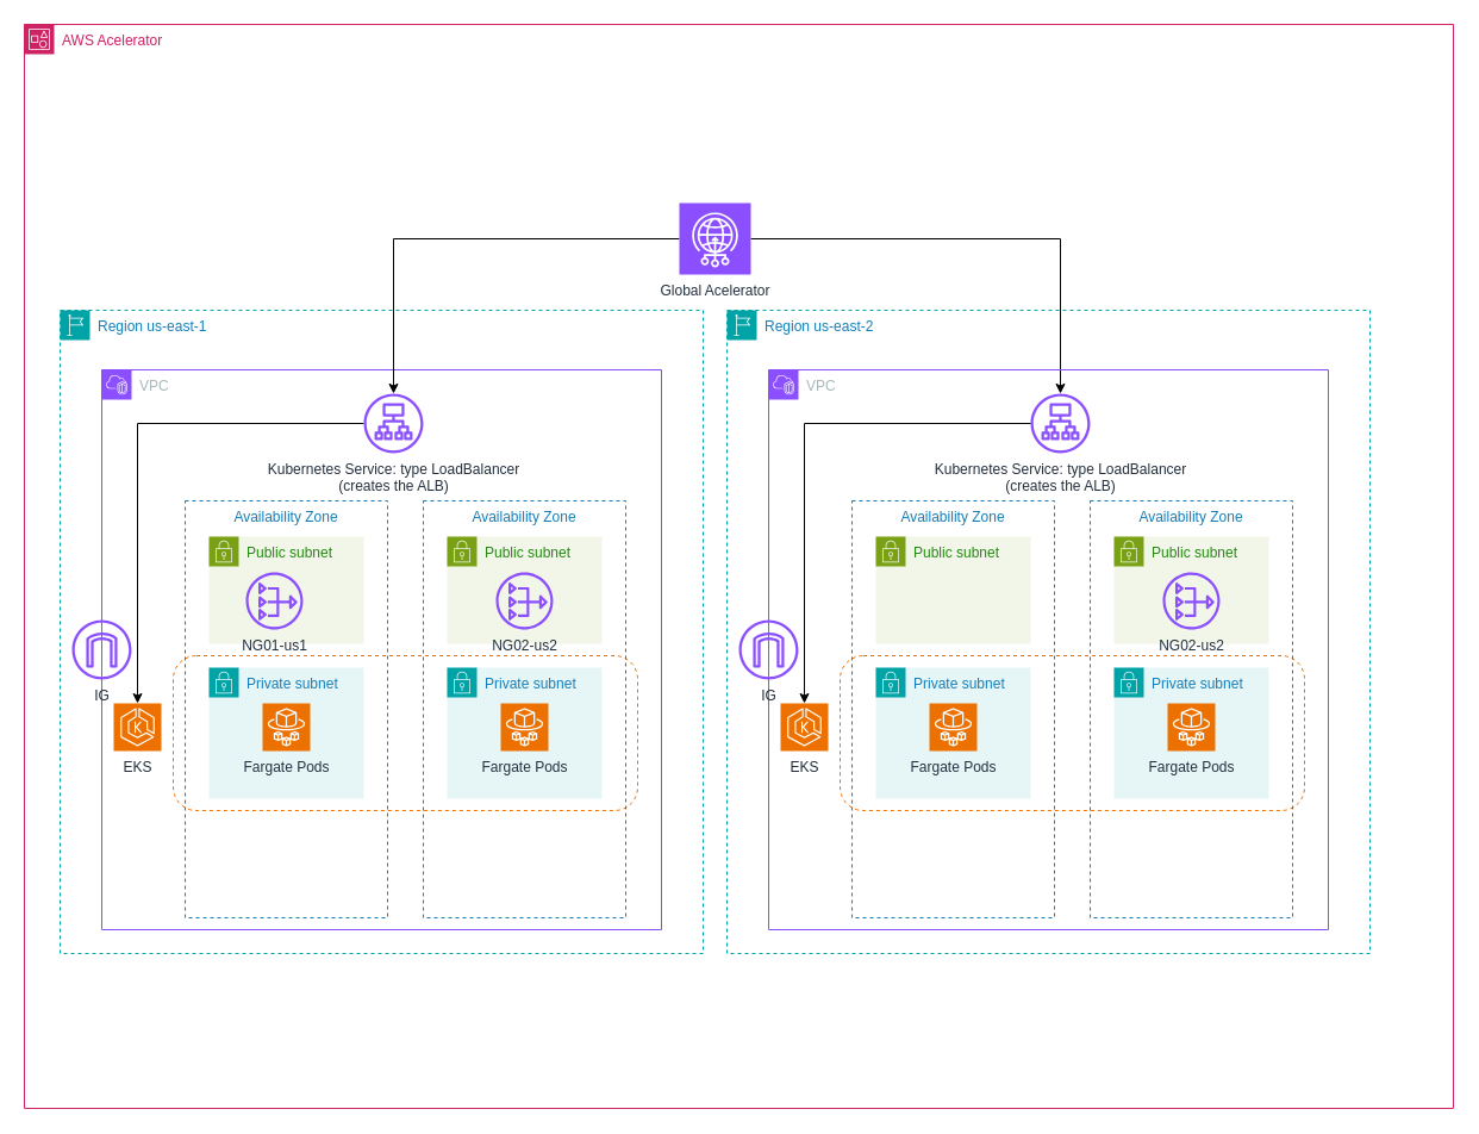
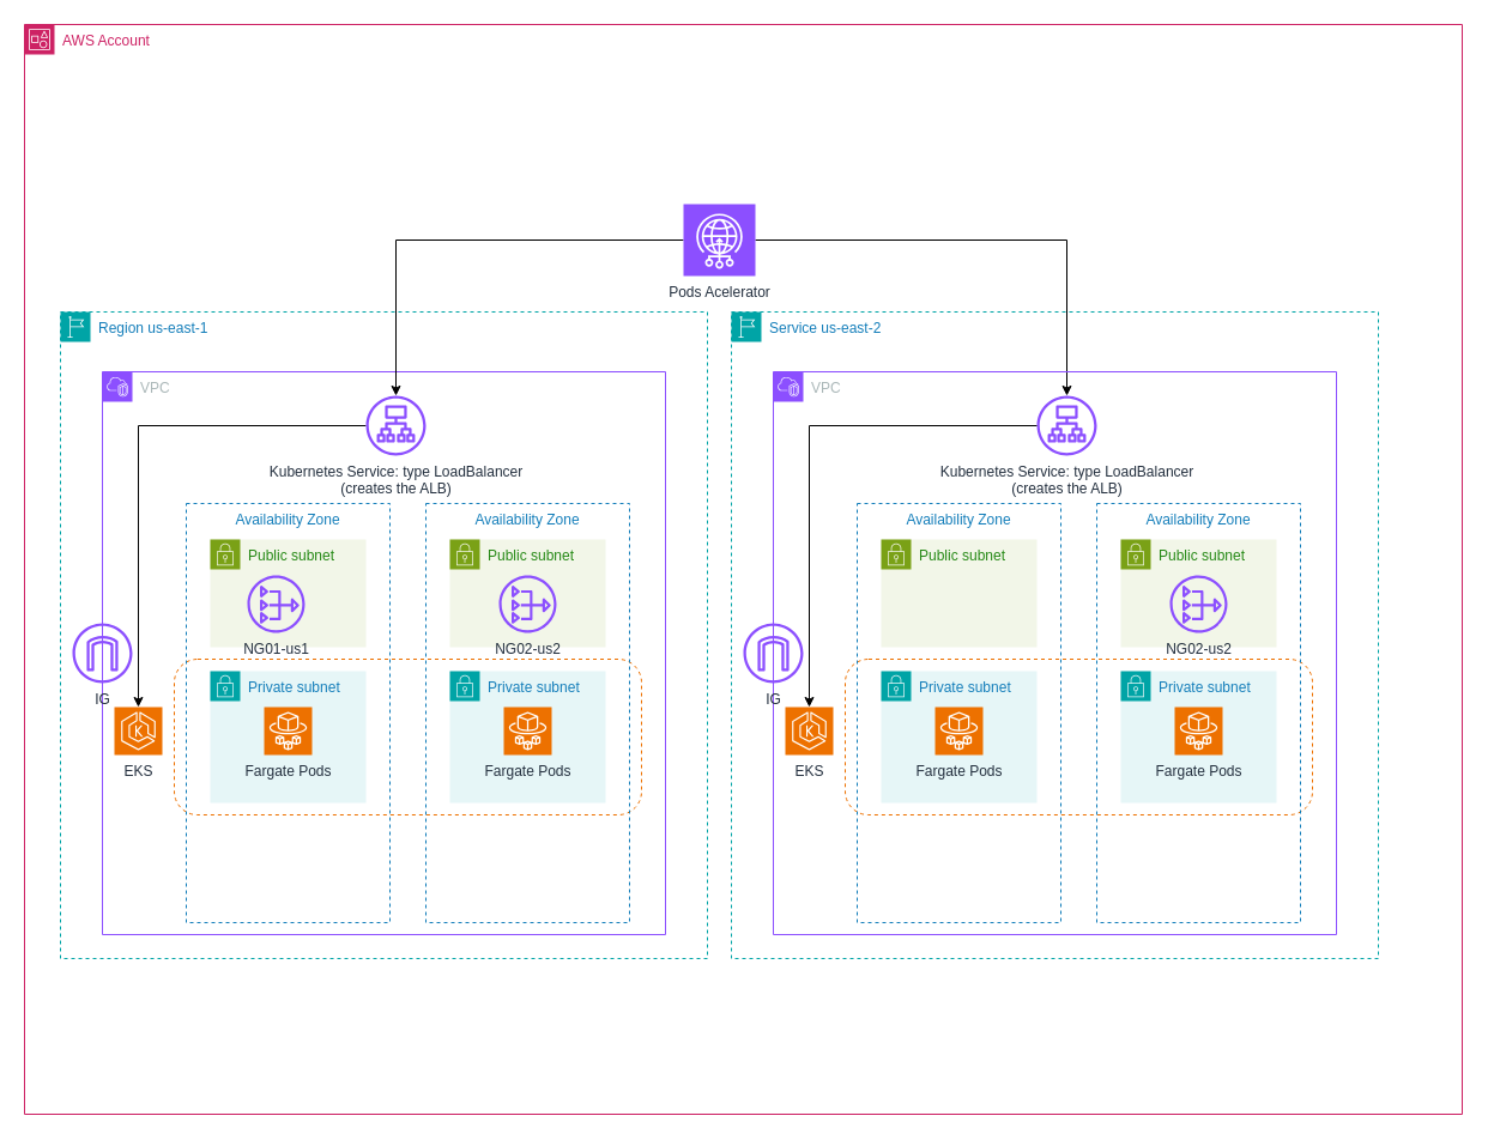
  <mxCell id="0" />
  <mxCell id="1" parent="0" />
- <mxCell id="2" value="AWS Acelerator" style="points=[[0,0],[0.25,0],[0.5,0],[0.75,0],[1,0],[1,0.25],[1,0.5],[1,0.75],[1,1],[0.75,1],[0.5,1],[0.25,1],[0,1],[0,0.75],[0,0.5],[0,0.25]];outlineConnect=0;gradientColor=none;html=1;whiteSpace=wrap;fontSize=12;fontStyle=0;container=1;pointerEvents=0;collapsible=0;recursiveResize=0;shape=mxgraph.aws4.group;grIcon=mxgraph.aws4.group_account;strokeColor=#CD2264;fillColor=none;verticalAlign=top;align=left;spacingLeft=30;fontColor=#CD2264;dashed=0;" vertex="1" parent="1"><mxGeometry x="20" y="20" width="1200" height="910" as="geometry" /></mxCell>
+ <mxCell id="2" value="AWS Account" style="points=[[0,0],[0.25,0],[0.5,0],[0.75,0],[1,0],[1,0.25],[1,0.5],[1,0.75],[1,1],[0.75,1],[0.5,1],[0.25,1],[0,1],[0,0.75],[0,0.5],[0,0.25]];outlineConnect=0;gradientColor=none;html=1;whiteSpace=wrap;fontSize=12;fontStyle=0;container=1;pointerEvents=0;collapsible=0;recursiveResize=0;shape=mxgraph.aws4.group;grIcon=mxgraph.aws4.group_account;strokeColor=#CD2264;fillColor=none;verticalAlign=top;align=left;spacingLeft=30;fontColor=#CD2264;dashed=0;" vertex="1" parent="1"><mxGeometry x="20" y="20" width="1200" height="910" as="geometry" /></mxCell>
  <mxCell id="3" value="Region us-east-1" style="points=[[0,0],[0.25,0],[0.5,0],[0.75,0],[1,0],[1,0.25],[1,0.5],[1,0.75],[1,1],[0.75,1],[0.5,1],[0.25,1],[0,1],[0,0.75],[0,0.5],[0,0.25]];outlineConnect=0;gradientColor=none;html=1;whiteSpace=wrap;fontSize=12;fontStyle=0;container=1;pointerEvents=0;collapsible=0;recursiveResize=0;shape=mxgraph.aws4.group;grIcon=mxgraph.aws4.group_region;strokeColor=#00A4A6;fillColor=none;verticalAlign=top;align=left;spacingLeft=30;fontColor=#147EBA;dashed=1;" vertex="1" parent="2"><mxGeometry x="30" y="240" width="540" height="540" as="geometry" /></mxCell>
  <mxCell id="4" value="VPC" style="points=[[0,0],[0.25,0],[0.5,0],[0.75,0],[1,0],[1,0.25],[1,0.5],[1,0.75],[1,1],[0.75,1],[0.5,1],[0.25,1],[0,1],[0,0.75],[0,0.5],[0,0.25]];outlineConnect=0;gradientColor=none;html=1;whiteSpace=wrap;fontSize=12;fontStyle=0;container=1;pointerEvents=0;collapsible=0;recursiveResize=0;shape=mxgraph.aws4.group;grIcon=mxgraph.aws4.group_vpc2;strokeColor=#8C4FFF;fillColor=none;verticalAlign=top;align=left;spacingLeft=30;fontColor=#AAB7B8;dashed=0;" vertex="1" parent="3"><mxGeometry x="35" y="50" width="470" height="470" as="geometry" /></mxCell>
  <mxCell id="5" value="EKS" style="sketch=0;points=[[0,0,0],[0.25,0,0],[0.5,0,0],[0.75,0,0],[1,0,0],[0,1,0],[0.25,1,0],[0.5,1,0],[0.75,1,0],[1,1,0],[0,0.25,0],[0,0.5,0],[0,0.75,0],[1,0.25,0],[1,0.5,0],[1,0.75,0]];outlineConnect=0;fontColor=#232F3E;fillColor=#ED7100;strokeColor=#ffffff;dashed=0;verticalLabelPosition=bottom;verticalAlign=top;align=center;html=1;fontSize=12;fontStyle=0;aspect=fixed;shape=mxgraph.aws4.resourceIcon;resIcon=mxgraph.aws4.eks;" vertex="1" parent="4"><mxGeometry x="10" y="280" width="40" height="40" as="geometry" /></mxCell>
  <mxCell id="6" style="edgeStyle=orthogonalEdgeStyle;rounded=0;orthogonalLoop=1;jettySize=auto;html=1;" edge="1" parent="4" source="7" target="5"><mxGeometry relative="1" as="geometry" /></mxCell>
  <mxCell id="7" value="&lt;div&gt;Kubernetes Service: type LoadBalancer&lt;/div&gt;&lt;div&gt;(creates the ALB)&lt;/div&gt;" style="sketch=0;outlineConnect=0;fontColor=#232F3E;gradientColor=none;fillColor=#8C4FFF;strokeColor=none;dashed=0;verticalLabelPosition=bottom;verticalAlign=top;align=center;html=1;fontSize=12;fontStyle=0;aspect=fixed;pointerEvents=1;shape=mxgraph.aws4.application_load_balancer;" vertex="1" parent="4"><mxGeometry x="220" y="20" width="50" height="50" as="geometry" /></mxCell>
  <mxCell id="8" value="" style="rounded=1;whiteSpace=wrap;html=1;dashed=1;strokeColor=light-dark(#ED7100,#FF8000);fillColor=none;" vertex="1" parent="4"><mxGeometry x="60" y="240" width="390" height="130" as="geometry" /></mxCell>
  <mxCell id="9" value="Availability Zone" style="fillColor=none;strokeColor=#147EBA;dashed=1;verticalAlign=top;fontStyle=0;fontColor=#147EBA;whiteSpace=wrap;html=1;" vertex="1" parent="4"><mxGeometry x="70" y="110" width="170" height="350" as="geometry" /></mxCell>
  <mxCell id="10" value="Public subnet" style="points=[[0,0],[0.25,0],[0.5,0],[0.75,0],[1,0],[1,0.25],[1,0.5],[1,0.75],[1,1],[0.75,1],[0.5,1],[0.25,1],[0,1],[0,0.75],[0,0.5],[0,0.25]];outlineConnect=0;gradientColor=none;html=1;whiteSpace=wrap;fontSize=12;fontStyle=0;container=0;pointerEvents=0;collapsible=0;recursiveResize=0;shape=mxgraph.aws4.group;grIcon=mxgraph.aws4.group_security_group;grStroke=0;strokeColor=#7AA116;fillColor=#F2F6E8;verticalAlign=top;align=left;spacingLeft=30;fontColor=#248814;dashed=0;" vertex="1" parent="4"><mxGeometry x="90" y="140" width="130" height="90" as="geometry" /></mxCell>
  <mxCell id="11" value="NG01-us1" style="sketch=0;outlineConnect=0;fontColor=#232F3E;gradientColor=none;fillColor=#8C4FFF;strokeColor=none;dashed=0;verticalLabelPosition=bottom;verticalAlign=top;align=center;html=1;fontSize=12;fontStyle=0;aspect=fixed;pointerEvents=1;shape=mxgraph.aws4.nat_gateway;container=0;" vertex="1" parent="4"><mxGeometry x="121" y="170" width="48" height="48" as="geometry" /></mxCell>
  <mxCell id="12" value="Private subnet" style="points=[[0,0],[0.25,0],[0.5,0],[0.75,0],[1,0],[1,0.25],[1,0.5],[1,0.75],[1,1],[0.75,1],[0.5,1],[0.25,1],[0,1],[0,0.75],[0,0.5],[0,0.25]];outlineConnect=0;gradientColor=none;html=1;whiteSpace=wrap;fontSize=12;fontStyle=0;container=0;pointerEvents=0;collapsible=0;recursiveResize=0;shape=mxgraph.aws4.group;grIcon=mxgraph.aws4.group_security_group;grStroke=0;strokeColor=#00A4A6;fillColor=#E6F6F7;verticalAlign=top;align=left;spacingLeft=30;fontColor=#147EBA;dashed=0;" vertex="1" parent="4"><mxGeometry x="90" y="250" width="130" height="110" as="geometry" /></mxCell>
  <mxCell id="13" value="Fargate Pods" style="sketch=0;points=[[0,0,0],[0.25,0,0],[0.5,0,0],[0.75,0,0],[1,0,0],[0,1,0],[0.25,1,0],[0.5,1,0],[0.75,1,0],[1,1,0],[0,0.25,0],[0,0.5,0],[0,0.75,0],[1,0.25,0],[1,0.5,0],[1,0.75,0]];outlineConnect=0;fontColor=#232F3E;fillColor=#ED7100;strokeColor=#ffffff;dashed=0;verticalLabelPosition=bottom;verticalAlign=top;align=center;html=1;fontSize=12;fontStyle=0;aspect=fixed;shape=mxgraph.aws4.resourceIcon;resIcon=mxgraph.aws4.fargate;container=0;" vertex="1" parent="4"><mxGeometry x="135" y="280" width="40" height="40" as="geometry" /></mxCell>
  <mxCell id="14" value="Availability Zone" style="fillColor=none;strokeColor=#147EBA;dashed=1;verticalAlign=top;fontStyle=0;fontColor=#147EBA;whiteSpace=wrap;html=1;" vertex="1" parent="4"><mxGeometry x="270" y="110" width="170" height="350" as="geometry" /></mxCell>
  <mxCell id="15" value="Public subnet" style="points=[[0,0],[0.25,0],[0.5,0],[0.75,0],[1,0],[1,0.25],[1,0.5],[1,0.75],[1,1],[0.75,1],[0.5,1],[0.25,1],[0,1],[0,0.75],[0,0.5],[0,0.25]];outlineConnect=0;gradientColor=none;html=1;whiteSpace=wrap;fontSize=12;fontStyle=0;container=0;pointerEvents=0;collapsible=0;recursiveResize=0;shape=mxgraph.aws4.group;grIcon=mxgraph.aws4.group_security_group;grStroke=0;strokeColor=#7AA116;fillColor=#F2F6E8;verticalAlign=top;align=left;spacingLeft=30;fontColor=#248814;dashed=0;" vertex="1" parent="4"><mxGeometry x="290" y="140" width="130" height="90" as="geometry" /></mxCell>
  <mxCell id="16" value="NG02-us2" style="sketch=0;outlineConnect=0;fontColor=#232F3E;gradientColor=none;fillColor=#8C4FFF;strokeColor=none;dashed=0;verticalLabelPosition=bottom;verticalAlign=top;align=center;html=1;fontSize=12;fontStyle=0;aspect=fixed;pointerEvents=1;shape=mxgraph.aws4.nat_gateway;container=0;" vertex="1" parent="4"><mxGeometry x="331" y="170" width="48" height="48" as="geometry" /></mxCell>
  <mxCell id="17" value="Private subnet" style="points=[[0,0],[0.25,0],[0.5,0],[0.75,0],[1,0],[1,0.25],[1,0.5],[1,0.75],[1,1],[0.75,1],[0.5,1],[0.25,1],[0,1],[0,0.75],[0,0.5],[0,0.25]];outlineConnect=0;gradientColor=none;html=1;whiteSpace=wrap;fontSize=12;fontStyle=0;container=0;pointerEvents=0;collapsible=0;recursiveResize=0;shape=mxgraph.aws4.group;grIcon=mxgraph.aws4.group_security_group;grStroke=0;strokeColor=#00A4A6;fillColor=#E6F6F7;verticalAlign=top;align=left;spacingLeft=30;fontColor=#147EBA;dashed=0;" vertex="1" parent="4"><mxGeometry x="290" y="250" width="130" height="110" as="geometry" /></mxCell>
  <mxCell id="18" value="Fargate Pods" style="sketch=0;points=[[0,0,0],[0.25,0,0],[0.5,0,0],[0.75,0,0],[1,0,0],[0,1,0],[0.25,1,0],[0.5,1,0],[0.75,1,0],[1,1,0],[0,0.25,0],[0,0.5,0],[0,0.75,0],[1,0.25,0],[1,0.5,0],[1,0.75,0]];outlineConnect=0;fontColor=#232F3E;fillColor=#ED7100;strokeColor=#ffffff;dashed=0;verticalLabelPosition=bottom;verticalAlign=top;align=center;html=1;fontSize=12;fontStyle=0;aspect=fixed;shape=mxgraph.aws4.resourceIcon;resIcon=mxgraph.aws4.fargate;container=0;" vertex="1" parent="4"><mxGeometry x="335" y="280" width="40" height="40" as="geometry" /></mxCell>
  <mxCell id="19" value="IG" style="sketch=0;outlineConnect=0;fontColor=#232F3E;gradientColor=none;fillColor=#8C4FFF;strokeColor=none;dashed=0;verticalLabelPosition=bottom;verticalAlign=top;align=center;html=1;fontSize=12;fontStyle=0;aspect=fixed;pointerEvents=1;shape=mxgraph.aws4.internet_gateway;" vertex="1" parent="3"><mxGeometry x="10" y="260" width="50" height="50" as="geometry" /></mxCell>
  <mxCell id="20" style="edgeStyle=orthogonalEdgeStyle;rounded=0;orthogonalLoop=1;jettySize=auto;html=1;" edge="1" parent="2" source="22" target="7"><mxGeometry relative="1" as="geometry" /></mxCell>
  <mxCell id="21" style="edgeStyle=orthogonalEdgeStyle;rounded=0;orthogonalLoop=1;jettySize=auto;html=1;" edge="1" parent="2" source="22" target="26"><mxGeometry relative="1" as="geometry" /></mxCell>
- <mxCell id="22" value="Global Acelerator" style="sketch=0;points=[[0,0,0],[0.25,0,0],[0.5,0,0],[0.75,0,0],[1,0,0],[0,1,0],[0.25,1,0],[0.5,1,0],[0.75,1,0],[1,1,0],[0,0.25,0],[0,0.5,0],[0,0.75,0],[1,0.25,0],[1,0.5,0],[1,0.75,0]];outlineConnect=0;fontColor=#232F3E;fillColor=#8C4FFF;strokeColor=#ffffff;dashed=0;verticalLabelPosition=bottom;verticalAlign=top;align=center;html=1;fontSize=12;fontStyle=0;aspect=fixed;shape=mxgraph.aws4.resourceIcon;resIcon=mxgraph.aws4.global_accelerator;" vertex="1" parent="2"><mxGeometry x="550" y="150" width="60" height="60" as="geometry" /></mxCell>
- <mxCell id="23" value="Region us-east-2" style="points=[[0,0],[0.25,0],[0.5,0],[0.75,0],[1,0],[1,0.25],[1,0.5],[1,0.75],[1,1],[0.75,1],[0.5,1],[0.25,1],[0,1],[0,0.75],[0,0.5],[0,0.25]];outlineConnect=0;gradientColor=none;html=1;whiteSpace=wrap;fontSize=12;fontStyle=0;container=1;pointerEvents=0;collapsible=0;recursiveResize=0;shape=mxgraph.aws4.group;grIcon=mxgraph.aws4.group_region;strokeColor=#00A4A6;fillColor=none;verticalAlign=top;align=left;spacingLeft=30;fontColor=#147EBA;dashed=1;" vertex="1" parent="2"><mxGeometry x="590" y="240" width="540" height="540" as="geometry" /></mxCell>
+ <mxCell id="22" value="Pods Acelerator" style="sketch=0;points=[[0,0,0],[0.25,0,0],[0.5,0,0],[0.75,0,0],[1,0,0],[0,1,0],[0.25,1,0],[0.5,1,0],[0.75,1,0],[1,1,0],[0,0.25,0],[0,0.5,0],[0,0.75,0],[1,0.25,0],[1,0.5,0],[1,0.75,0]];outlineConnect=0;fontColor=#232F3E;fillColor=#8C4FFF;strokeColor=#ffffff;dashed=0;verticalLabelPosition=bottom;verticalAlign=top;align=center;html=1;fontSize=12;fontStyle=0;aspect=fixed;shape=mxgraph.aws4.resourceIcon;resIcon=mxgraph.aws4.global_accelerator;" vertex="1" parent="2"><mxGeometry x="550" y="150" width="60" height="60" as="geometry" /></mxCell>
+ <mxCell id="23" value="Service us-east-2" style="points=[[0,0],[0.25,0],[0.5,0],[0.75,0],[1,0],[1,0.25],[1,0.5],[1,0.75],[1,1],[0.75,1],[0.5,1],[0.25,1],[0,1],[0,0.75],[0,0.5],[0,0.25]];outlineConnect=0;gradientColor=none;html=1;whiteSpace=wrap;fontSize=12;fontStyle=0;container=1;pointerEvents=0;collapsible=0;recursiveResize=0;shape=mxgraph.aws4.group;grIcon=mxgraph.aws4.group_region;strokeColor=#00A4A6;fillColor=none;verticalAlign=top;align=left;spacingLeft=30;fontColor=#147EBA;dashed=1;" vertex="1" parent="2"><mxGeometry x="590" y="240" width="540" height="540" as="geometry" /></mxCell>
  <mxCell id="24" value="VPC" style="points=[[0,0],[0.25,0],[0.5,0],[0.75,0],[1,0],[1,0.25],[1,0.5],[1,0.75],[1,1],[0.75,1],[0.5,1],[0.25,1],[0,1],[0,0.75],[0,0.5],[0,0.25]];outlineConnect=0;gradientColor=none;html=1;whiteSpace=wrap;fontSize=12;fontStyle=0;container=1;pointerEvents=0;collapsible=0;recursiveResize=0;shape=mxgraph.aws4.group;grIcon=mxgraph.aws4.group_vpc2;strokeColor=#8C4FFF;fillColor=none;verticalAlign=top;align=left;spacingLeft=30;fontColor=#AAB7B8;dashed=0;" vertex="1" parent="23"><mxGeometry x="35" y="50" width="470" height="470" as="geometry" /></mxCell>
  <mxCell id="25" value="EKS" style="sketch=0;points=[[0,0,0],[0.25,0,0],[0.5,0,0],[0.75,0,0],[1,0,0],[0,1,0],[0.25,1,0],[0.5,1,0],[0.75,1,0],[1,1,0],[0,0.25,0],[0,0.5,0],[0,0.75,0],[1,0.25,0],[1,0.5,0],[1,0.75,0]];outlineConnect=0;fontColor=#232F3E;fillColor=#ED7100;strokeColor=#ffffff;dashed=0;verticalLabelPosition=bottom;verticalAlign=top;align=center;html=1;fontSize=12;fontStyle=0;aspect=fixed;shape=mxgraph.aws4.resourceIcon;resIcon=mxgraph.aws4.eks;" vertex="1" parent="24"><mxGeometry x="10" y="280" width="40" height="40" as="geometry" /></mxCell>
  <mxCell id="26" value="&lt;div&gt;Kubernetes Service: type LoadBalancer&lt;/div&gt;&lt;div&gt;(creates the ALB)&lt;/div&gt;" style="sketch=0;outlineConnect=0;fontColor=#232F3E;gradientColor=none;fillColor=#8C4FFF;strokeColor=none;dashed=0;verticalLabelPosition=bottom;verticalAlign=top;align=center;html=1;fontSize=12;fontStyle=0;aspect=fixed;pointerEvents=1;shape=mxgraph.aws4.application_load_balancer;" vertex="1" parent="24"><mxGeometry x="220" y="20" width="50" height="50" as="geometry" /></mxCell>
  <mxCell id="27" value="" style="rounded=1;whiteSpace=wrap;html=1;dashed=1;strokeColor=light-dark(#ED7100,#FF8000);fillColor=none;" vertex="1" parent="24"><mxGeometry x="60" y="240" width="390" height="130" as="geometry" /></mxCell>
  <mxCell id="28" value="Availability Zone" style="fillColor=none;strokeColor=#147EBA;dashed=1;verticalAlign=top;fontStyle=0;fontColor=#147EBA;whiteSpace=wrap;html=1;" vertex="1" parent="24"><mxGeometry x="70" y="110" width="170" height="350" as="geometry" /></mxCell>
  <mxCell id="29" value="Public subnet" style="points=[[0,0],[0.25,0],[0.5,0],[0.75,0],[1,0],[1,0.25],[1,0.5],[1,0.75],[1,1],[0.75,1],[0.5,1],[0.25,1],[0,1],[0,0.75],[0,0.5],[0,0.25]];outlineConnect=0;gradientColor=none;html=1;whiteSpace=wrap;fontSize=12;fontStyle=0;container=0;pointerEvents=0;collapsible=0;recursiveResize=0;shape=mxgraph.aws4.group;grIcon=mxgraph.aws4.group_security_group;grStroke=0;strokeColor=#7AA116;fillColor=#F2F6E8;verticalAlign=top;align=left;spacingLeft=30;fontColor=#248814;dashed=0;" vertex="1" parent="24"><mxGeometry x="90" y="140" width="130" height="90" as="geometry" /></mxCell>
  <mxCell id="30" value="Private subnet" style="points=[[0,0],[0.25,0],[0.5,0],[0.75,0],[1,0],[1,0.25],[1,0.5],[1,0.75],[1,1],[0.75,1],[0.5,1],[0.25,1],[0,1],[0,0.75],[0,0.5],[0,0.25]];outlineConnect=0;gradientColor=none;html=1;whiteSpace=wrap;fontSize=12;fontStyle=0;container=0;pointerEvents=0;collapsible=0;recursiveResize=0;shape=mxgraph.aws4.group;grIcon=mxgraph.aws4.group_security_group;grStroke=0;strokeColor=#00A4A6;fillColor=#E6F6F7;verticalAlign=top;align=left;spacingLeft=30;fontColor=#147EBA;dashed=0;" vertex="1" parent="24"><mxGeometry x="90" y="250" width="130" height="110" as="geometry" /></mxCell>
  <mxCell id="31" value="Fargate Pods" style="sketch=0;points=[[0,0,0],[0.25,0,0],[0.5,0,0],[0.75,0,0],[1,0,0],[0,1,0],[0.25,1,0],[0.5,1,0],[0.75,1,0],[1,1,0],[0,0.25,0],[0,0.5,0],[0,0.75,0],[1,0.25,0],[1,0.5,0],[1,0.75,0]];outlineConnect=0;fontColor=#232F3E;fillColor=#ED7100;strokeColor=#ffffff;dashed=0;verticalLabelPosition=bottom;verticalAlign=top;align=center;html=1;fontSize=12;fontStyle=0;aspect=fixed;shape=mxgraph.aws4.resourceIcon;resIcon=mxgraph.aws4.fargate;container=0;" vertex="1" parent="24"><mxGeometry x="135" y="280" width="40" height="40" as="geometry" /></mxCell>
  <mxCell id="32" value="Availability Zone" style="fillColor=none;strokeColor=#147EBA;dashed=1;verticalAlign=top;fontStyle=0;fontColor=#147EBA;whiteSpace=wrap;html=1;" vertex="1" parent="24"><mxGeometry x="270" y="110" width="170" height="350" as="geometry" /></mxCell>
  <mxCell id="33" value="Public subnet" style="points=[[0,0],[0.25,0],[0.5,0],[0.75,0],[1,0],[1,0.25],[1,0.5],[1,0.75],[1,1],[0.75,1],[0.5,1],[0.25,1],[0,1],[0,0.75],[0,0.5],[0,0.25]];outlineConnect=0;gradientColor=none;html=1;whiteSpace=wrap;fontSize=12;fontStyle=0;container=0;pointerEvents=0;collapsible=0;recursiveResize=0;shape=mxgraph.aws4.group;grIcon=mxgraph.aws4.group_security_group;grStroke=0;strokeColor=#7AA116;fillColor=#F2F6E8;verticalAlign=top;align=left;spacingLeft=30;fontColor=#248814;dashed=0;" vertex="1" parent="24"><mxGeometry x="290" y="140" width="130" height="90" as="geometry" /></mxCell>
  <mxCell id="34" value="NG02-us2" style="sketch=0;outlineConnect=0;fontColor=#232F3E;gradientColor=none;fillColor=#8C4FFF;strokeColor=none;dashed=0;verticalLabelPosition=bottom;verticalAlign=top;align=center;html=1;fontSize=12;fontStyle=0;aspect=fixed;pointerEvents=1;shape=mxgraph.aws4.nat_gateway;container=0;" vertex="1" parent="24"><mxGeometry x="331" y="170" width="48" height="48" as="geometry" /></mxCell>
  <mxCell id="35" value="Private subnet" style="points=[[0,0],[0.25,0],[0.5,0],[0.75,0],[1,0],[1,0.25],[1,0.5],[1,0.75],[1,1],[0.75,1],[0.5,1],[0.25,1],[0,1],[0,0.75],[0,0.5],[0,0.25]];outlineConnect=0;gradientColor=none;html=1;whiteSpace=wrap;fontSize=12;fontStyle=0;container=0;pointerEvents=0;collapsible=0;recursiveResize=0;shape=mxgraph.aws4.group;grIcon=mxgraph.aws4.group_security_group;grStroke=0;strokeColor=#00A4A6;fillColor=#E6F6F7;verticalAlign=top;align=left;spacingLeft=30;fontColor=#147EBA;dashed=0;" vertex="1" parent="24"><mxGeometry x="290" y="250" width="130" height="110" as="geometry" /></mxCell>
  <mxCell id="36" value="Fargate Pods" style="sketch=0;points=[[0,0,0],[0.25,0,0],[0.5,0,0],[0.75,0,0],[1,0,0],[0,1,0],[0.25,1,0],[0.5,1,0],[0.75,1,0],[1,1,0],[0,0.25,0],[0,0.5,0],[0,0.75,0],[1,0.25,0],[1,0.5,0],[1,0.75,0]];outlineConnect=0;fontColor=#232F3E;fillColor=#ED7100;strokeColor=#ffffff;dashed=0;verticalLabelPosition=bottom;verticalAlign=top;align=center;html=1;fontSize=12;fontStyle=0;aspect=fixed;shape=mxgraph.aws4.resourceIcon;resIcon=mxgraph.aws4.fargate;container=0;" vertex="1" parent="24"><mxGeometry x="335" y="280" width="40" height="40" as="geometry" /></mxCell>
  <mxCell id="37" value="IG" style="sketch=0;outlineConnect=0;fontColor=#232F3E;gradientColor=none;fillColor=#8C4FFF;strokeColor=none;dashed=0;verticalLabelPosition=bottom;verticalAlign=top;align=center;html=1;fontSize=12;fontStyle=0;aspect=fixed;pointerEvents=1;shape=mxgraph.aws4.internet_gateway;" vertex="1" parent="24"><mxGeometry x="-25" y="210" width="50" height="50" as="geometry" /></mxCell>
  <mxCell id="38" style="edgeStyle=orthogonalEdgeStyle;rounded=0;orthogonalLoop=1;jettySize=auto;html=1;entryX=0.5;entryY=0;entryDx=0;entryDy=0;entryPerimeter=0;" edge="1" parent="24" source="26" target="25"><mxGeometry relative="1" as="geometry" /></mxCell>
